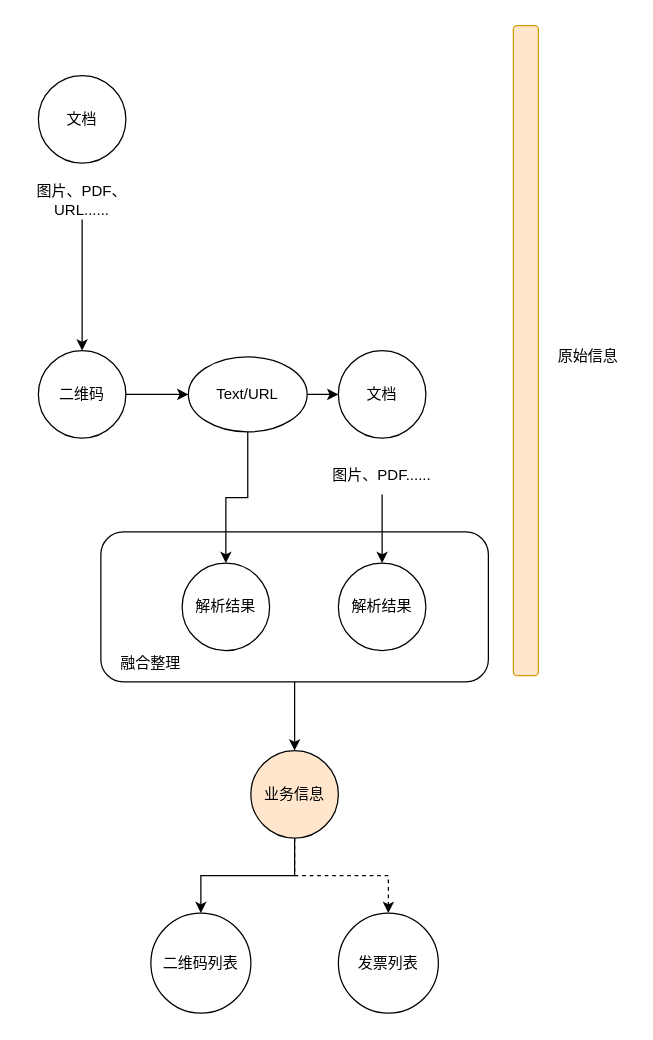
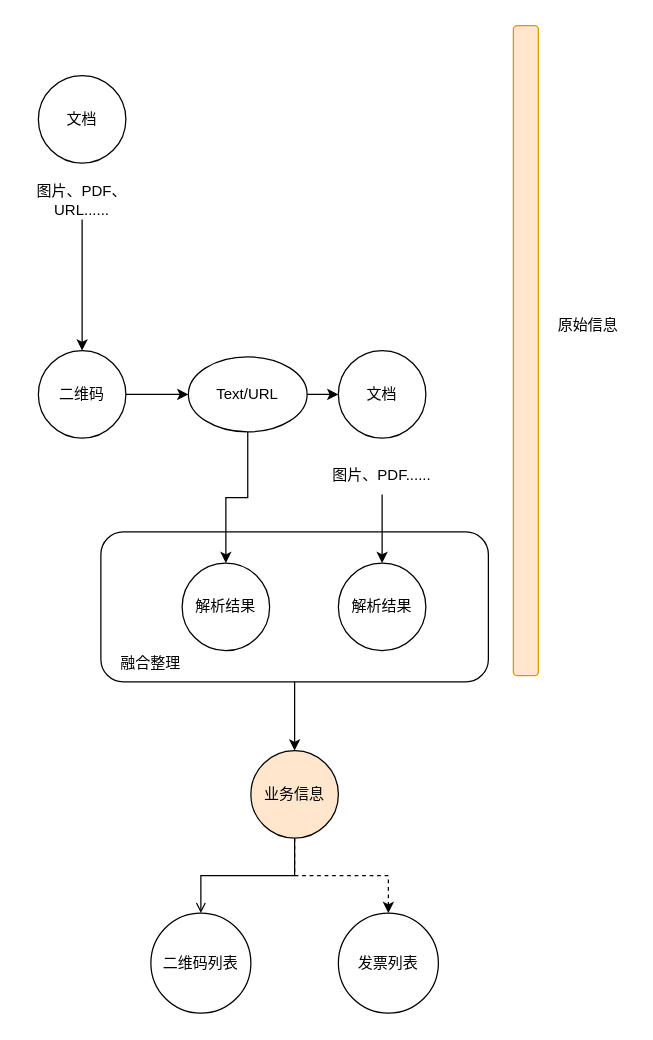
  <mxCell id="0" />
  <mxCell id="1" parent="0" />
  <mxCell id="2" value="文档" style="ellipse;whiteSpace=wrap;html=1;aspect=fixed;" vertex="1" parent="1"><mxGeometry x="30" y="60" width="70" height="70" as="geometry" /></mxCell>
  <mxCell id="3" style="edgeStyle=orthogonalEdgeStyle;rounded=0;orthogonalLoop=1;jettySize=auto;html=1;" edge="1" parent="1" source="4" target="6"><mxGeometry relative="1" as="geometry" /></mxCell>
  <mxCell id="4" value="图片、PDF、URL......" style="text;html=1;align=center;verticalAlign=middle;whiteSpace=wrap;rounded=0;" vertex="1" parent="1"><mxGeometry x="20" y="145" width="90" height="30" as="geometry" /></mxCell>
  <mxCell id="5" style="edgeStyle=orthogonalEdgeStyle;rounded=0;orthogonalLoop=1;jettySize=auto;html=1;entryX=0;entryY=0.5;entryDx=0;entryDy=0;" edge="1" parent="1" source="6" target="9"><mxGeometry relative="1" as="geometry" /></mxCell>
  <mxCell id="6" value="二维码" style="ellipse;whiteSpace=wrap;html=1;aspect=fixed;" vertex="1" parent="1"><mxGeometry x="30" y="280" width="70" height="70" as="geometry" /></mxCell>
  <mxCell id="7" style="edgeStyle=orthogonalEdgeStyle;rounded=0;orthogonalLoop=1;jettySize=auto;html=1;" edge="1" parent="1" source="9" target="10"><mxGeometry relative="1" as="geometry" /></mxCell>
  <mxCell id="8" style="edgeStyle=orthogonalEdgeStyle;rounded=0;orthogonalLoop=1;jettySize=auto;html=1;" edge="1" parent="1" source="9" target="15"><mxGeometry relative="1" as="geometry" /></mxCell>
  <mxCell id="9" value="Text/URL" style="ellipse;whiteSpace=wrap;html=1;aspect=fixed;" vertex="1" parent="1"><mxGeometry x="150" y="285" width="95" height="60" as="geometry" /></mxCell>
  <mxCell id="10" value="文档" style="ellipse;whiteSpace=wrap;html=1;aspect=fixed;" vertex="1" parent="1"><mxGeometry x="270" y="280" width="70" height="70" as="geometry" /></mxCell>
  <mxCell id="11" style="edgeStyle=orthogonalEdgeStyle;rounded=0;orthogonalLoop=1;jettySize=auto;html=1;" edge="1" parent="1" source="12" target="16"><mxGeometry relative="1" as="geometry" /></mxCell>
  <mxCell id="12" value="图片、PDF......" style="text;html=1;align=center;verticalAlign=middle;whiteSpace=wrap;rounded=0;" vertex="1" parent="1"><mxGeometry x="260" y="365" width="90" height="30" as="geometry" /></mxCell>
  <mxCell id="13" style="edgeStyle=orthogonalEdgeStyle;rounded=0;orthogonalLoop=1;jettySize=auto;html=1;" edge="1" parent="1" source="14" target="20"><mxGeometry relative="1" as="geometry" /></mxCell>
  <mxCell id="14" value="" style="rounded=1;whiteSpace=wrap;html=1;fillColor=none;" vertex="1" parent="1"><mxGeometry x="80" y="425" width="310" height="120" as="geometry" /></mxCell>
  <mxCell id="15" value="解析结果" style="ellipse;whiteSpace=wrap;html=1;aspect=fixed;" vertex="1" parent="1"><mxGeometry x="145" y="450" width="70" height="70" as="geometry" /></mxCell>
  <mxCell id="16" value="解析结果" style="ellipse;whiteSpace=wrap;html=1;aspect=fixed;" vertex="1" parent="1"><mxGeometry x="270" y="450" width="70" height="70" as="geometry" /></mxCell>
  <mxCell id="17" value="融合整理" style="text;html=1;align=center;verticalAlign=middle;whiteSpace=wrap;rounded=0;" vertex="1" parent="1"><mxGeometry x="90" y="515" width="60" height="30" as="geometry" /></mxCell>
- <mxCell id="18" style="edgeStyle=orthogonalEdgeStyle;rounded=0;orthogonalLoop=1;jettySize=auto;html=1;" edge="1" parent="1" source="20" target="23"><mxGeometry relative="1" as="geometry" /></mxCell>
+ <mxCell id="18" style="edgeStyle=orthogonalEdgeStyle;rounded=0;orthogonalLoop=1;jettySize=auto;html=1;endArrow=open;" edge="1" parent="1" source="20" target="23"><mxGeometry relative="1" as="geometry" /></mxCell>
  <mxCell id="19" style="edgeStyle=orthogonalEdgeStyle;rounded=0;orthogonalLoop=1;jettySize=auto;html=1;dashed=1;" edge="1" parent="1" source="20" target="24"><mxGeometry relative="1" as="geometry" /></mxCell>
  <mxCell id="20" value="业务信息" style="ellipse;whiteSpace=wrap;html=1;aspect=fixed;fillColor=#ffe6cc;" vertex="1" parent="1"><mxGeometry x="200" y="600" width="70" height="70" as="geometry" /></mxCell>
  <mxCell id="21" value="" style="rounded=1;whiteSpace=wrap;html=1;fillColor=#ffe6cc;strokeColor=#d79b00;" vertex="1" parent="1"><mxGeometry x="410" y="20" width="20" height="520" as="geometry" /></mxCell>
- <mxCell id="22" value="原始信息" style="text;html=1;align=center;verticalAlign=middle;whiteSpace=wrap;rounded=0;" vertex="1" parent="1"><mxGeometry x="440" y="270" width="60" height="30" as="geometry" /></mxCell>
+ <mxCell id="22" value="原始信息" style="text;html=1;align=center;verticalAlign=middle;whiteSpace=wrap;rounded=0;" vertex="1" parent="1"><mxGeometry x="440" y="245" width="60" height="30" as="geometry" /></mxCell>
  <mxCell id="23" value="二维码列表" style="ellipse;whiteSpace=wrap;html=1;aspect=fixed;" vertex="1" parent="1"><mxGeometry x="120" y="730" width="80" height="80" as="geometry" /></mxCell>
  <mxCell id="24" value="发票列表" style="ellipse;whiteSpace=wrap;html=1;aspect=fixed;" vertex="1" parent="1"><mxGeometry x="270" y="730" width="80" height="80" as="geometry" /></mxCell>
